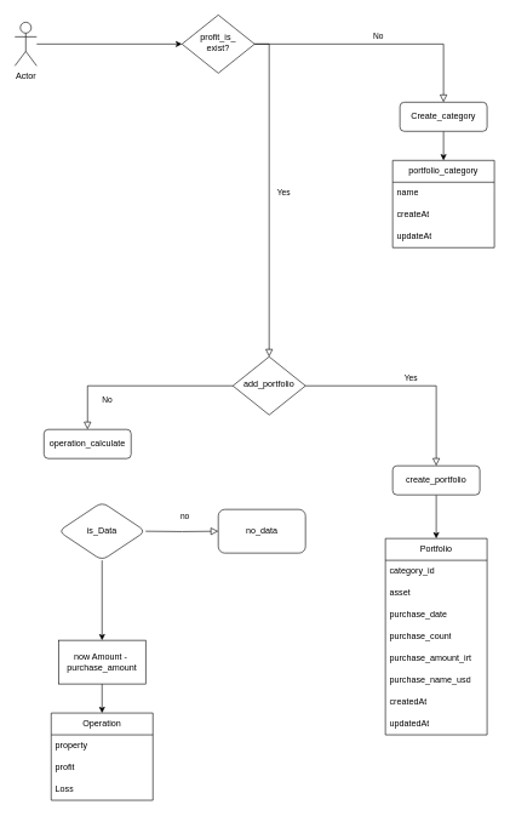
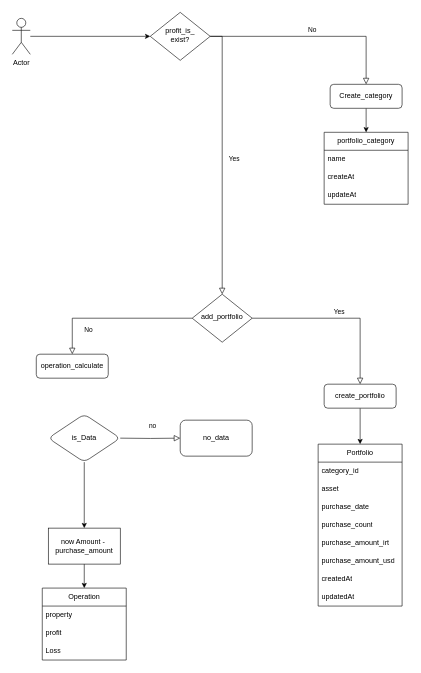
  <mxCell id="0" />
  <mxCell id="1" parent="0" />
  <mxCell id="2" value="Yes" style="rounded=0;html=1;jettySize=auto;orthogonalLoop=1;fontSize=11;endArrow=block;endFill=0;endSize=8;strokeWidth=1;shadow=0;labelBackgroundColor=none;edgeStyle=orthogonalEdgeStyle;fontColor=default;" parent="1" source="4" target="9" edge="1"><mxGeometry y="20" relative="1" as="geometry"><mxPoint as="offset" /><Array as="points"><mxPoint x="370" y="60" /><mxPoint x="370" y="480" /></Array></mxGeometry></mxCell>
  <mxCell id="3" value="No" style="edgeStyle=orthogonalEdgeStyle;rounded=0;html=1;jettySize=auto;orthogonalLoop=1;fontSize=11;endArrow=block;endFill=0;endSize=8;strokeWidth=1;shadow=0;labelBackgroundColor=none;fontColor=default;" parent="1" source="4" target="6" edge="1"><mxGeometry y="10" relative="1" as="geometry"><mxPoint as="offset" /></mxGeometry></mxCell>
  <mxCell id="4" value="profit_is_&lt;br&gt;exist?" style="rhombus;whiteSpace=wrap;html=1;shadow=0;fontFamily=Helvetica;fontSize=12;align=center;strokeWidth=1;spacing=6;spacingTop=-4;labelBackgroundColor=none;" parent="1" vertex="1"><mxGeometry x="250" y="20" width="100" height="80" as="geometry" /></mxCell>
  <mxCell id="5" style="edgeStyle=orthogonalEdgeStyle;rounded=0;orthogonalLoop=1;jettySize=auto;html=1;labelBackgroundColor=none;fontColor=default;" edge="1" parent="1" source="6" target="15"><mxGeometry relative="1" as="geometry" /></mxCell>
  <mxCell id="6" value="Create_category" style="rounded=1;whiteSpace=wrap;html=1;fontSize=12;glass=0;strokeWidth=1;shadow=0;labelBackgroundColor=none;" parent="1" vertex="1"><mxGeometry x="550" y="140" width="120" height="40" as="geometry" /></mxCell>
  <mxCell id="7" value="No" style="rounded=0;html=1;jettySize=auto;orthogonalLoop=1;fontSize=11;endArrow=block;endFill=0;endSize=8;strokeWidth=1;shadow=0;labelBackgroundColor=none;edgeStyle=orthogonalEdgeStyle;fontColor=default;" parent="1" source="9" target="10" edge="1"><mxGeometry x="0.333" y="20" relative="1" as="geometry"><mxPoint as="offset" /></mxGeometry></mxCell>
  <mxCell id="8" value="Yes" style="edgeStyle=orthogonalEdgeStyle;rounded=0;html=1;jettySize=auto;orthogonalLoop=1;fontSize=11;endArrow=block;endFill=0;endSize=8;strokeWidth=1;shadow=0;labelBackgroundColor=none;fontColor=default;" parent="1" source="9" target="12" edge="1"><mxGeometry y="10" relative="1" as="geometry"><mxPoint as="offset" /></mxGeometry></mxCell>
  <mxCell id="9" value="add_portfolio" style="rhombus;whiteSpace=wrap;html=1;shadow=0;fontFamily=Helvetica;fontSize=12;align=center;strokeWidth=1;spacing=6;spacingTop=-4;labelBackgroundColor=none;" parent="1" vertex="1"><mxGeometry x="320" y="490" width="100" height="80" as="geometry" /></mxCell>
  <mxCell id="10" value="operation_calculate" style="rounded=1;whiteSpace=wrap;html=1;fontSize=12;glass=0;strokeWidth=1;shadow=0;labelBackgroundColor=none;" parent="1" vertex="1"><mxGeometry x="60" y="590" width="120" height="40" as="geometry" /></mxCell>
  <mxCell id="11" style="edgeStyle=orthogonalEdgeStyle;rounded=0;orthogonalLoop=1;jettySize=auto;html=1;entryX=0.5;entryY=0;entryDx=0;entryDy=0;labelBackgroundColor=none;fontColor=default;" edge="1" parent="1" source="12" target="19"><mxGeometry relative="1" as="geometry" /></mxCell>
  <mxCell id="12" value="create_portfolio" style="rounded=1;whiteSpace=wrap;html=1;fontSize=12;glass=0;strokeWidth=1;shadow=0;labelBackgroundColor=none;" parent="1" vertex="1"><mxGeometry x="540" y="640" width="120" height="40" as="geometry" /></mxCell>
  <mxCell id="13" style="edgeStyle=orthogonalEdgeStyle;rounded=0;orthogonalLoop=1;jettySize=auto;html=1;labelBackgroundColor=none;fontColor=default;" edge="1" parent="1" source="14" target="4"><mxGeometry relative="1" as="geometry" /></mxCell>
  <mxCell id="14" value="Actor" style="shape=umlActor;verticalLabelPosition=bottom;verticalAlign=top;html=1;outlineConnect=0;labelBackgroundColor=none;" vertex="1" parent="1"><mxGeometry x="20" y="30" width="30" height="60" as="geometry" /></mxCell>
  <mxCell id="15" value="portfolio_category" style="swimlane;fontStyle=0;childLayout=stackLayout;horizontal=1;startSize=30;horizontalStack=0;resizeParent=1;resizeParentMax=0;resizeLast=0;collapsible=1;marginBottom=0;whiteSpace=wrap;html=1;labelBackgroundColor=none;" vertex="1" parent="1"><mxGeometry x="540" y="220" width="140" height="120" as="geometry" /></mxCell>
  <mxCell id="16" value="name" style="text;strokeColor=none;fillColor=none;align=left;verticalAlign=middle;spacingLeft=4;spacingRight=4;overflow=hidden;points=[[0,0.5],[1,0.5]];portConstraint=eastwest;rotatable=0;whiteSpace=wrap;html=1;labelBackgroundColor=none;" vertex="1" parent="15"><mxGeometry y="30" width="140" height="30" as="geometry" /></mxCell>
  <mxCell id="17" value="createAt" style="text;strokeColor=none;fillColor=none;align=left;verticalAlign=middle;spacingLeft=4;spacingRight=4;overflow=hidden;points=[[0,0.5],[1,0.5]];portConstraint=eastwest;rotatable=0;whiteSpace=wrap;html=1;labelBackgroundColor=none;" vertex="1" parent="15"><mxGeometry y="60" width="140" height="30" as="geometry" /></mxCell>
  <mxCell id="18" value="updateAt" style="text;strokeColor=none;fillColor=none;align=left;verticalAlign=middle;spacingLeft=4;spacingRight=4;overflow=hidden;points=[[0,0.5],[1,0.5]];portConstraint=eastwest;rotatable=0;whiteSpace=wrap;html=1;labelBackgroundColor=none;" vertex="1" parent="15"><mxGeometry y="90" width="140" height="30" as="geometry" /></mxCell>
  <mxCell id="19" value="Portfolio" style="swimlane;fontStyle=0;childLayout=stackLayout;horizontal=1;startSize=30;horizontalStack=0;resizeParent=1;resizeParentMax=0;resizeLast=0;collapsible=1;marginBottom=0;whiteSpace=wrap;html=1;labelBackgroundColor=none;" vertex="1" parent="1"><mxGeometry x="530" y="740" width="140" height="270" as="geometry" /></mxCell>
  <mxCell id="20" value="category_id" style="text;strokeColor=none;fillColor=none;align=left;verticalAlign=middle;spacingLeft=4;spacingRight=4;overflow=hidden;points=[[0,0.5],[1,0.5]];portConstraint=eastwest;rotatable=0;whiteSpace=wrap;html=1;labelBackgroundColor=none;" vertex="1" parent="19"><mxGeometry y="30" width="140" height="30" as="geometry" /></mxCell>
  <mxCell id="21" value="asset" style="text;strokeColor=none;fillColor=none;align=left;verticalAlign=middle;spacingLeft=4;spacingRight=4;overflow=hidden;points=[[0,0.5],[1,0.5]];portConstraint=eastwest;rotatable=0;whiteSpace=wrap;html=1;labelBackgroundColor=none;" vertex="1" parent="19"><mxGeometry y="60" width="140" height="30" as="geometry" /></mxCell>
  <mxCell id="22" value="purchase_date" style="text;strokeColor=none;fillColor=none;align=left;verticalAlign=middle;spacingLeft=4;spacingRight=4;overflow=hidden;points=[[0,0.5],[1,0.5]];portConstraint=eastwest;rotatable=0;whiteSpace=wrap;html=1;labelBackgroundColor=none;" vertex="1" parent="19"><mxGeometry y="90" width="140" height="30" as="geometry" /></mxCell>
  <mxCell id="23" value="purchase_count" style="text;strokeColor=none;fillColor=none;align=left;verticalAlign=middle;spacingLeft=4;spacingRight=4;overflow=hidden;points=[[0,0.5],[1,0.5]];portConstraint=eastwest;rotatable=0;whiteSpace=wrap;html=1;labelBackgroundColor=none;" vertex="1" parent="19"><mxGeometry y="120" width="140" height="30" as="geometry" /></mxCell>
  <mxCell id="24" value="purchase_amount_irt" style="text;strokeColor=none;fillColor=none;align=left;verticalAlign=middle;spacingLeft=4;spacingRight=4;overflow=hidden;points=[[0,0.5],[1,0.5]];portConstraint=eastwest;rotatable=0;whiteSpace=wrap;html=1;labelBackgroundColor=none;" vertex="1" parent="19"><mxGeometry y="150" width="140" height="30" as="geometry" /></mxCell>
- <mxCell id="25" value="purchase_name_usd" style="text;strokeColor=none;fillColor=none;align=left;verticalAlign=middle;spacingLeft=4;spacingRight=4;overflow=hidden;points=[[0,0.5],[1,0.5]];portConstraint=eastwest;rotatable=0;whiteSpace=wrap;html=1;labelBackgroundColor=none;" vertex="1" parent="19"><mxGeometry y="180" width="140" height="30" as="geometry" /></mxCell>
+ <mxCell id="25" value="purchase_amount_usd" style="text;strokeColor=none;fillColor=none;align=left;verticalAlign=middle;spacingLeft=4;spacingRight=4;overflow=hidden;points=[[0,0.5],[1,0.5]];portConstraint=eastwest;rotatable=0;whiteSpace=wrap;html=1;labelBackgroundColor=none;" vertex="1" parent="19"><mxGeometry y="180" width="140" height="30" as="geometry" /></mxCell>
  <mxCell id="26" value="createdAt" style="text;strokeColor=none;fillColor=none;align=left;verticalAlign=middle;spacingLeft=4;spacingRight=4;overflow=hidden;points=[[0,0.5],[1,0.5]];portConstraint=eastwest;rotatable=0;whiteSpace=wrap;html=1;labelBackgroundColor=none;" vertex="1" parent="19"><mxGeometry y="210" width="140" height="30" as="geometry" /></mxCell>
  <mxCell id="27" value="updatedAt" style="text;strokeColor=none;fillColor=none;align=left;verticalAlign=middle;spacingLeft=4;spacingRight=4;overflow=hidden;points=[[0,0.5],[1,0.5]];portConstraint=eastwest;rotatable=0;whiteSpace=wrap;html=1;labelBackgroundColor=none;" vertex="1" parent="19"><mxGeometry y="240" width="140" height="30" as="geometry" /></mxCell>
  <mxCell id="28" style="edgeStyle=orthogonalEdgeStyle;rounded=0;orthogonalLoop=1;jettySize=auto;html=1;" edge="1" parent="1" source="29" target="33"><mxGeometry relative="1" as="geometry"><mxPoint x="140" y="910" as="targetPoint" /></mxGeometry></mxCell>
  <mxCell id="29" value="is_Data" style="rhombus;whiteSpace=wrap;html=1;rounded=1;glass=0;strokeWidth=1;shadow=0;labelBackgroundColor=none;" vertex="1" parent="1"><mxGeometry x="80" y="690" width="120" height="80" as="geometry" /></mxCell>
  <mxCell id="30" value="no" style="edgeStyle=orthogonalEdgeStyle;rounded=0;html=1;jettySize=auto;orthogonalLoop=1;fontSize=11;endArrow=block;endFill=0;endSize=8;strokeWidth=1;shadow=0;labelBackgroundColor=none;fontColor=default;" edge="1" parent="1" target="31"><mxGeometry x="0.103" y="20" relative="1" as="geometry"><mxPoint as="offset" /><mxPoint x="200" y="730" as="sourcePoint" /><mxPoint x="380" y="840" as="targetPoint" /></mxGeometry></mxCell>
  <mxCell id="31" value="no_data" style="rounded=1;whiteSpace=wrap;html=1;" vertex="1" parent="1"><mxGeometry x="300" y="700" width="120" height="60" as="geometry" /></mxCell>
  <mxCell id="32" style="edgeStyle=orthogonalEdgeStyle;rounded=0;orthogonalLoop=1;jettySize=auto;html=1;entryX=0.5;entryY=0;entryDx=0;entryDy=0;" edge="1" parent="1" source="33" target="34"><mxGeometry relative="1" as="geometry" /></mxCell>
  <mxCell id="33" value="now Amount -&amp;nbsp; purchase_amount" style="rounded=0;whiteSpace=wrap;html=1;" vertex="1" parent="1"><mxGeometry x="80" y="880" width="120" height="60" as="geometry" /></mxCell>
  <mxCell id="34" value="Operation" style="swimlane;fontStyle=0;childLayout=stackLayout;horizontal=1;startSize=30;horizontalStack=0;resizeParent=1;resizeParentMax=0;resizeLast=0;collapsible=1;marginBottom=0;whiteSpace=wrap;html=1;" vertex="1" parent="1"><mxGeometry x="70" y="980" width="140" height="120" as="geometry" /></mxCell>
  <mxCell id="35" value="property" style="text;strokeColor=none;fillColor=none;align=left;verticalAlign=middle;spacingLeft=4;spacingRight=4;overflow=hidden;points=[[0,0.5],[1,0.5]];portConstraint=eastwest;rotatable=0;whiteSpace=wrap;html=1;" vertex="1" parent="34"><mxGeometry y="30" width="140" height="30" as="geometry" /></mxCell>
  <mxCell id="36" value="profit" style="text;strokeColor=none;fillColor=none;align=left;verticalAlign=middle;spacingLeft=4;spacingRight=4;overflow=hidden;points=[[0,0.5],[1,0.5]];portConstraint=eastwest;rotatable=0;whiteSpace=wrap;html=1;" vertex="1" parent="34"><mxGeometry y="60" width="140" height="30" as="geometry" /></mxCell>
  <mxCell id="37" value="Loss" style="text;strokeColor=none;fillColor=none;align=left;verticalAlign=middle;spacingLeft=4;spacingRight=4;overflow=hidden;points=[[0,0.5],[1,0.5]];portConstraint=eastwest;rotatable=0;whiteSpace=wrap;html=1;" vertex="1" parent="34"><mxGeometry y="90" width="140" height="30" as="geometry" /></mxCell>
